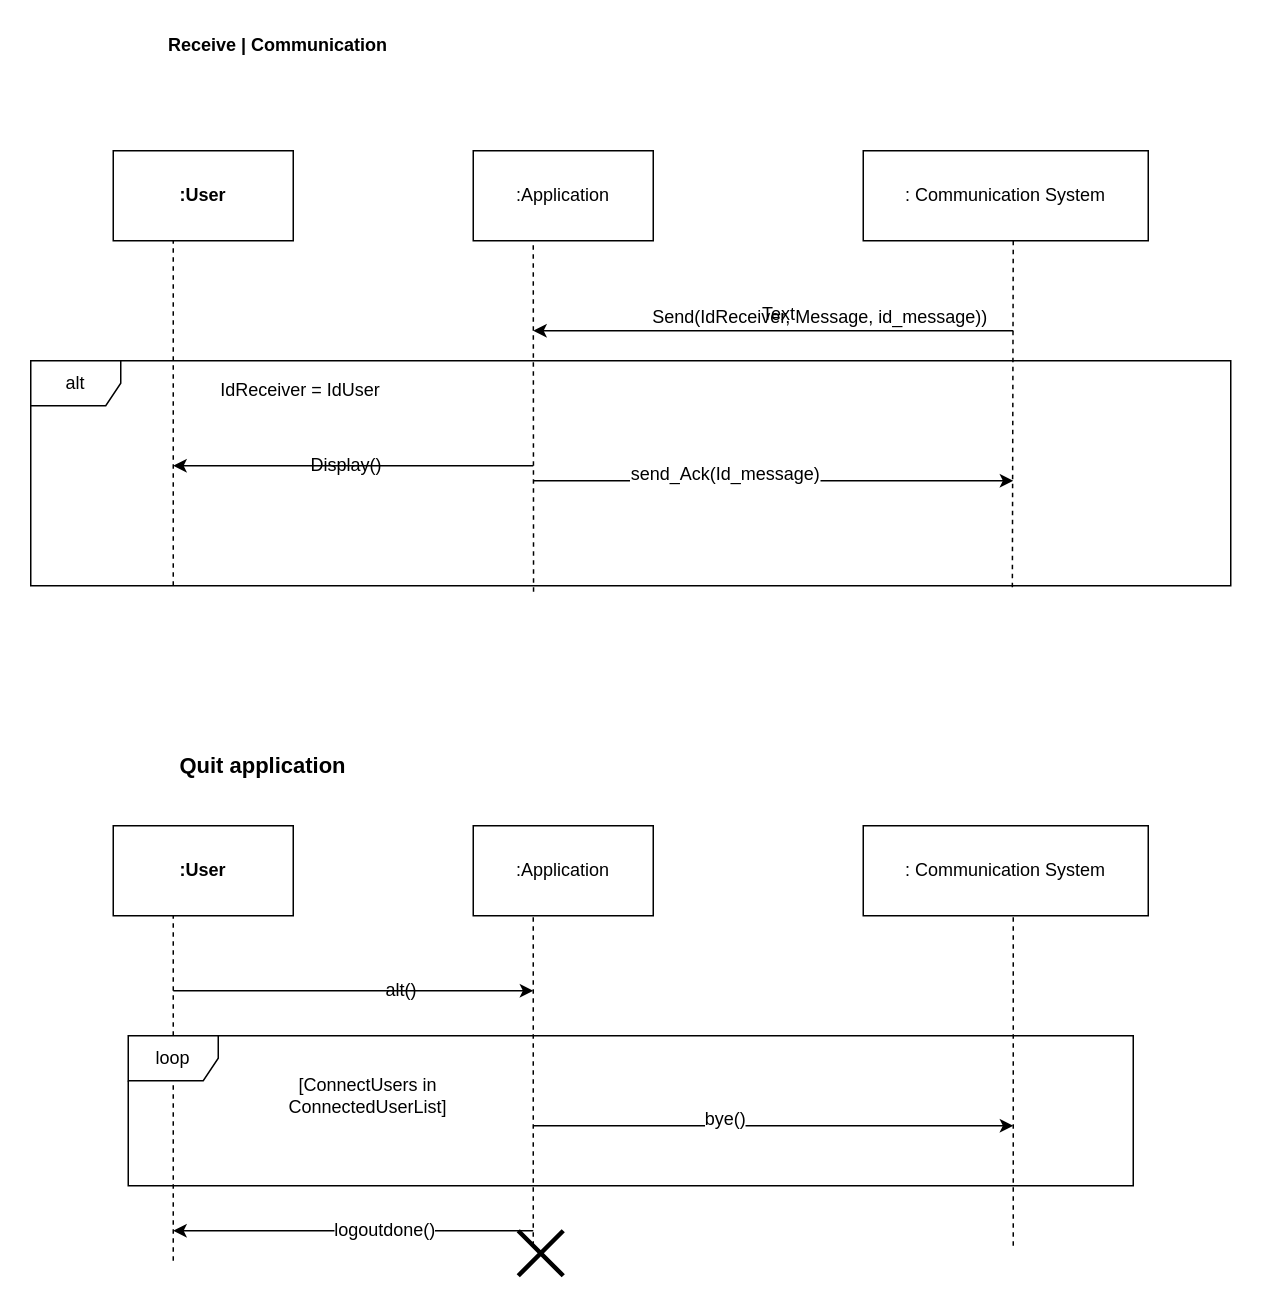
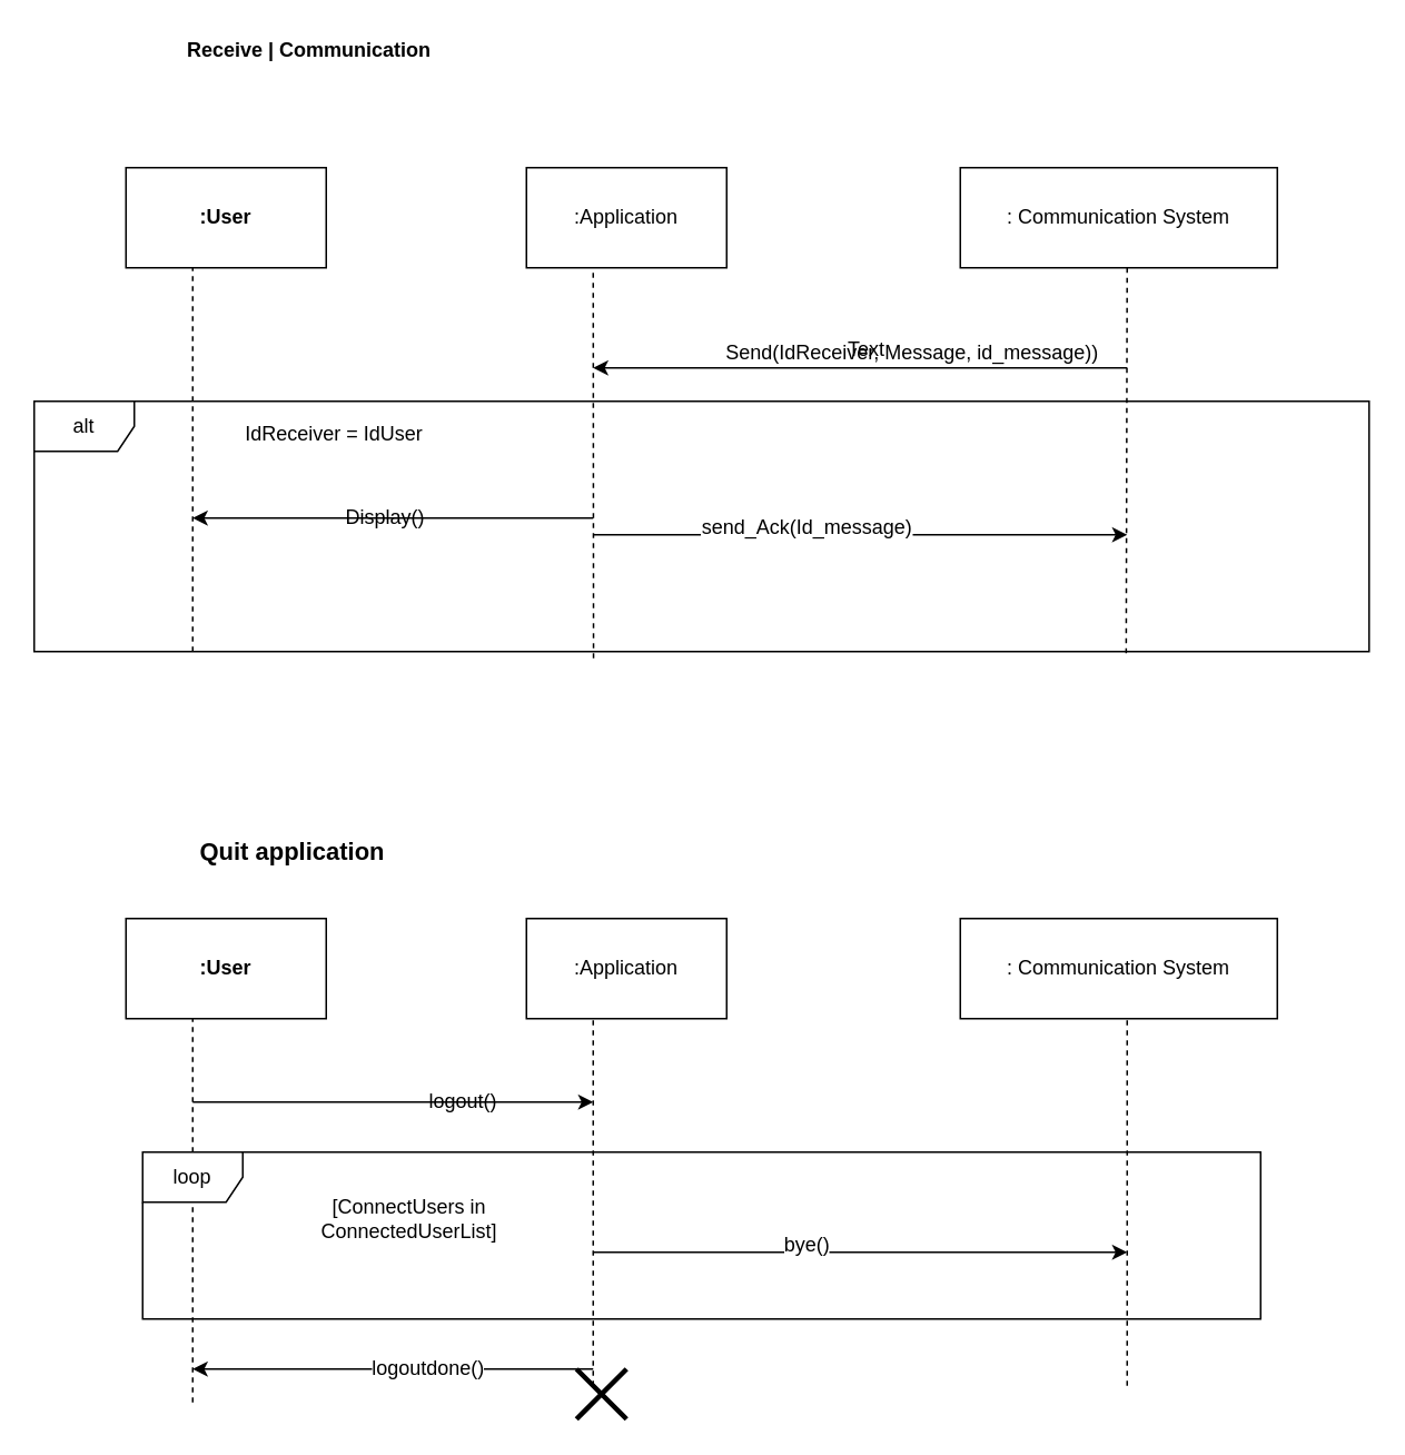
  <mxCell id="0" />
  <mxCell id="1" parent="0" />
  <mxCell id="2" value="alt" style="shape=umlFrame;whiteSpace=wrap;html=1;" vertex="1" parent="1"><mxGeometry x="20" y="240" width="800" height="150" as="geometry" /></mxCell>
  <mxCell id="3" value="&lt;b&gt;:User&lt;/b&gt;" style="rounded=0;whiteSpace=wrap;html=1;" parent="1" vertex="1"><mxGeometry x="75" y="100" width="120" height="60" as="geometry" /></mxCell>
  <mxCell id="4" value=":Application" style="rounded=0;whiteSpace=wrap;html=1;" parent="1" vertex="1"><mxGeometry x="315" y="100" width="120" height="60" as="geometry" /></mxCell>
  <mxCell id="5" value="&lt;span style=&quot;white-space: normal&quot;&gt;: Communication System&lt;/span&gt;" style="rounded=0;whiteSpace=wrap;html=1;" parent="1" vertex="1"><mxGeometry x="575" y="100" width="190" height="60" as="geometry" /></mxCell>
  <mxCell id="6" value="&lt;b&gt;Receive | Communication&lt;/b&gt;" style="text;html=1;strokeColor=none;fillColor=none;align=center;verticalAlign=middle;whiteSpace=wrap;rounded=0;" parent="1" vertex="1"><mxGeometry x="95" y="20" width="180" height="20" as="geometry" /></mxCell>
  <mxCell id="7" value="" style="endArrow=none;dashed=1;html=1;" parent="1" edge="1"><mxGeometry width="50" height="50" relative="1" as="geometry"><mxPoint x="115" y="390" as="sourcePoint" /><mxPoint x="115" y="160" as="targetPoint" /></mxGeometry></mxCell>
  <mxCell id="8" value="" style="endArrow=none;dashed=1;html=1;exitX=0.419;exitY=1.027;exitDx=0;exitDy=0;exitPerimeter=0;" parent="1" edge="1" source="2"><mxGeometry width="50" height="50" relative="1" as="geometry"><mxPoint x="355" y="380" as="sourcePoint" /><mxPoint x="355" y="160" as="targetPoint" /></mxGeometry></mxCell>
  <mxCell id="9" value="" style="endArrow=none;dashed=1;html=1;exitX=0.818;exitY=1.007;exitDx=0;exitDy=0;exitPerimeter=0;" parent="1" edge="1" source="2"><mxGeometry width="50" height="50" relative="1" as="geometry"><mxPoint x="675" y="380" as="sourcePoint" /><mxPoint x="675" y="160" as="targetPoint" /></mxGeometry></mxCell>
  <mxCell id="10" value="" style="endArrow=classic;html=1;" parent="1" edge="1"><mxGeometry width="50" height="50" relative="1" as="geometry"><mxPoint x="355" y="310" as="sourcePoint" /><mxPoint x="115" y="310" as="targetPoint" /></mxGeometry></mxCell>
  <mxCell id="11" value="Display()&lt;br&gt;" style="text;html=1;resizable=0;points=[];autosize=1;align=left;verticalAlign=top;spacingTop=-4;" parent="1" vertex="1"><mxGeometry x="205" y="300" width="60" height="20" as="geometry" /></mxCell>
  <mxCell id="12" value="" style="endArrow=classic;html=1;" parent="1" edge="1"><mxGeometry width="50" height="50" relative="1" as="geometry"><mxPoint x="675" y="220" as="sourcePoint" /><mxPoint x="355" y="220" as="targetPoint" /></mxGeometry></mxCell>
  <mxCell id="13" value="Send(IdReceiver, Message, id_message))" style="text;html=1;resizable=0;points=[];align=center;verticalAlign=middle;labelBackgroundColor=#ffffff;" parent="12" vertex="1" connectable="0"><mxGeometry x="-0.2" y="5" relative="1" as="geometry"><mxPoint x="-2" y="-15" as="offset" /></mxGeometry></mxCell>
  <mxCell id="14" value="" style="endArrow=classic;html=1;" parent="1" edge="1"><mxGeometry width="50" height="50" relative="1" as="geometry"><mxPoint x="355" y="320" as="sourcePoint" /><mxPoint x="675" y="320" as="targetPoint" /></mxGeometry></mxCell>
  <mxCell id="15" value="send_Ack(Id_message)" style="text;html=1;resizable=0;points=[];align=center;verticalAlign=middle;labelBackgroundColor=#ffffff;" parent="14" vertex="1" connectable="0"><mxGeometry x="-0.2" y="5" relative="1" as="geometry"><mxPoint x="-1" as="offset" /></mxGeometry></mxCell>
  <mxCell id="16" value="&lt;span id=&quot;docs-internal-guid-d4085885-7fff-2547-1df6-079c7e8036b9&quot;&gt;&lt;span style=&quot;font-size: 11pt ; font-family: &amp;#34;arial&amp;#34; ; background-color: transparent ; vertical-align: baseline ; white-space: pre-wrap&quot;&gt;&lt;b&gt;Quit application&lt;/b&gt;&lt;/span&gt;&lt;/span&gt;" style="text;html=1;strokeColor=none;fillColor=none;align=center;verticalAlign=middle;whiteSpace=wrap;rounded=0;" parent="1" vertex="1"><mxGeometry x="85" y="500" width="180" height="20" as="geometry" /></mxCell>
  <mxCell id="17" value="&lt;b&gt;:User&lt;/b&gt;" style="rounded=0;whiteSpace=wrap;html=1;" parent="1" vertex="1"><mxGeometry x="75" y="550" width="120" height="60" as="geometry" /></mxCell>
  <mxCell id="18" value=":Application" style="rounded=0;whiteSpace=wrap;html=1;" parent="1" vertex="1"><mxGeometry x="315" y="550" width="120" height="60" as="geometry" /></mxCell>
  <mxCell id="19" value="&lt;span style=&quot;white-space: normal&quot;&gt;: Communication System&lt;/span&gt;" style="rounded=0;whiteSpace=wrap;html=1;" parent="1" vertex="1"><mxGeometry x="575" y="550" width="190" height="60" as="geometry" /></mxCell>
  <mxCell id="20" value="" style="endArrow=none;dashed=1;html=1;" parent="1" edge="1"><mxGeometry width="50" height="50" relative="1" as="geometry"><mxPoint x="115" y="840" as="sourcePoint" /><mxPoint x="115" y="610" as="targetPoint" /></mxGeometry></mxCell>
  <mxCell id="21" value="" style="endArrow=none;dashed=1;html=1;" parent="1" edge="1"><mxGeometry width="50" height="50" relative="1" as="geometry"><mxPoint x="355" y="830" as="sourcePoint" /><mxPoint x="355" y="610" as="targetPoint" /></mxGeometry></mxCell>
  <mxCell id="22" value="" style="endArrow=none;dashed=1;html=1;" parent="1" edge="1"><mxGeometry width="50" height="50" relative="1" as="geometry"><mxPoint x="675" y="830" as="sourcePoint" /><mxPoint x="675" y="610" as="targetPoint" /></mxGeometry></mxCell>
  <mxCell id="23" value="" style="endArrow=classic;html=1;" parent="1" edge="1"><mxGeometry width="50" height="50" relative="1" as="geometry"><mxPoint x="115" y="660" as="sourcePoint" /><mxPoint x="355" y="660" as="targetPoint" /></mxGeometry></mxCell>
- <mxCell id="24" value="alt()" style="text;html=1;resizable=0;points=[];autosize=1;align=left;verticalAlign=top;spacingTop=-4;" parent="1" vertex="1"><mxGeometry x="255" y="650" width="60" height="20" as="geometry" /></mxCell>
+ <mxCell id="24" value="logout()" style="text;html=1;resizable=0;points=[];autosize=1;align=left;verticalAlign=top;spacingTop=-4;" parent="1" vertex="1"><mxGeometry x="255" y="650" width="60" height="20" as="geometry" /></mxCell>
  <mxCell id="25" value="" style="endArrow=classic;html=1;" parent="1" edge="1"><mxGeometry width="50" height="50" relative="1" as="geometry"><mxPoint x="355" y="750" as="sourcePoint" /><mxPoint x="675" y="750" as="targetPoint" /></mxGeometry></mxCell>
  <mxCell id="26" value="bye()" style="text;html=1;resizable=0;points=[];align=center;verticalAlign=middle;labelBackgroundColor=#ffffff;" parent="25" vertex="1" connectable="0"><mxGeometry x="-0.2" y="5" relative="1" as="geometry"><mxPoint x="-1" as="offset" /></mxGeometry></mxCell>
  <mxCell id="27" value="loop" style="shape=umlFrame;whiteSpace=wrap;html=1;" parent="1" vertex="1"><mxGeometry x="85" y="690" width="670" height="100" as="geometry" /></mxCell>
  <mxCell id="28" value="" style="endArrow=classic;html=1;" parent="1" edge="1"><mxGeometry width="50" height="50" relative="1" as="geometry"><mxPoint x="355" y="820" as="sourcePoint" /><mxPoint x="115" y="820" as="targetPoint" /></mxGeometry></mxCell>
  <mxCell id="29" value="logoutdone()" style="text;html=1;resizable=0;points=[];align=center;verticalAlign=middle;labelBackgroundColor=#ffffff;" parent="28" vertex="1" connectable="0"><mxGeometry x="-0.163" y="-1" relative="1" as="geometry"><mxPoint as="offset" /></mxGeometry></mxCell>
  <mxCell id="30" value="[ConnectUsers in ConnectedUserList]" style="text;html=1;strokeColor=none;fillColor=none;align=center;verticalAlign=middle;whiteSpace=wrap;rounded=0;" parent="1" vertex="1"><mxGeometry x="145" y="720" width="200" height="20" as="geometry" /></mxCell>
  <mxCell id="31" style="edgeStyle=orthogonalEdgeStyle;rounded=0;orthogonalLoop=1;jettySize=auto;html=1;exitX=0.5;exitY=1;exitDx=0;exitDy=0;" parent="1" source="16" target="16" edge="1"><mxGeometry relative="1" as="geometry" /></mxCell>
  <mxCell id="32" value="Text" style="text;html=1;resizable=0;points=[];autosize=1;align=left;verticalAlign=top;spacingTop=-4;" vertex="1" parent="1"><mxGeometry x="506" y="199" width="40" height="20" as="geometry" /></mxCell>
  <mxCell id="33" value="IdReceiver = IdUser" style="text;html=1;strokeColor=none;fillColor=none;align=center;verticalAlign=middle;whiteSpace=wrap;rounded=0;" vertex="1" parent="1"><mxGeometry x="130" y="250" width="140" height="20" as="geometry" /></mxCell>
  <mxCell id="34" value="" style="shape=umlDestroy;whiteSpace=wrap;html=1;strokeWidth=3;" vertex="1" parent="1"><mxGeometry x="345" y="820" width="30" height="30" as="geometry" /></mxCell>
